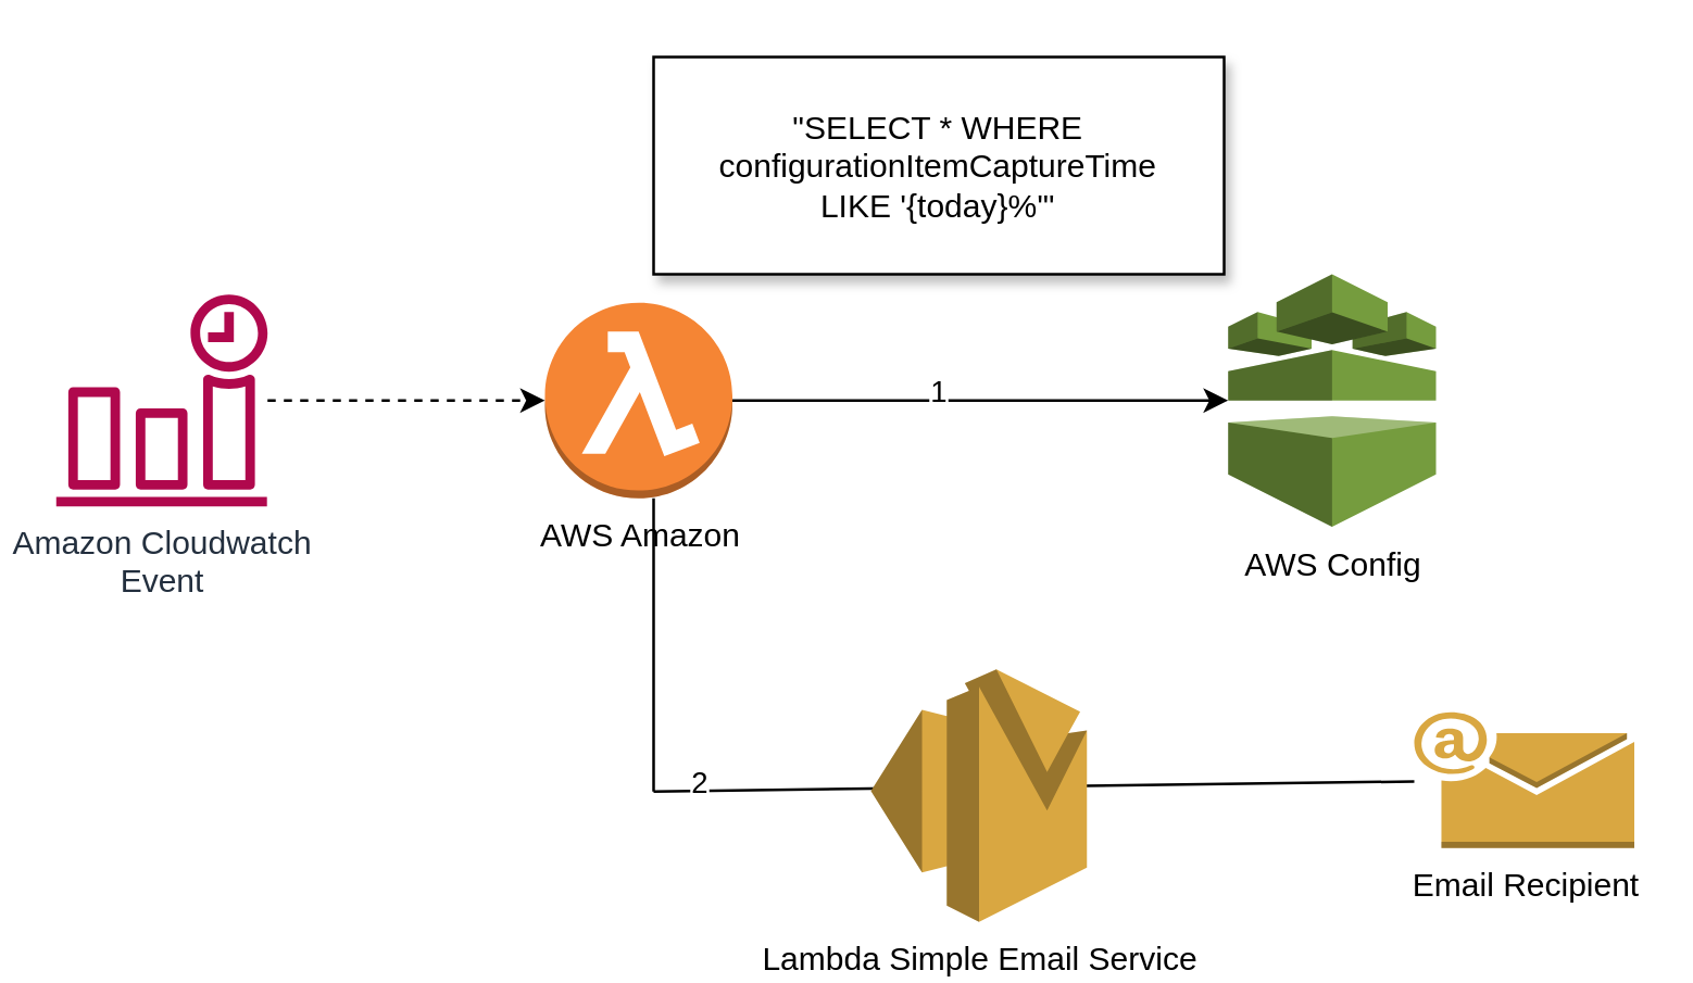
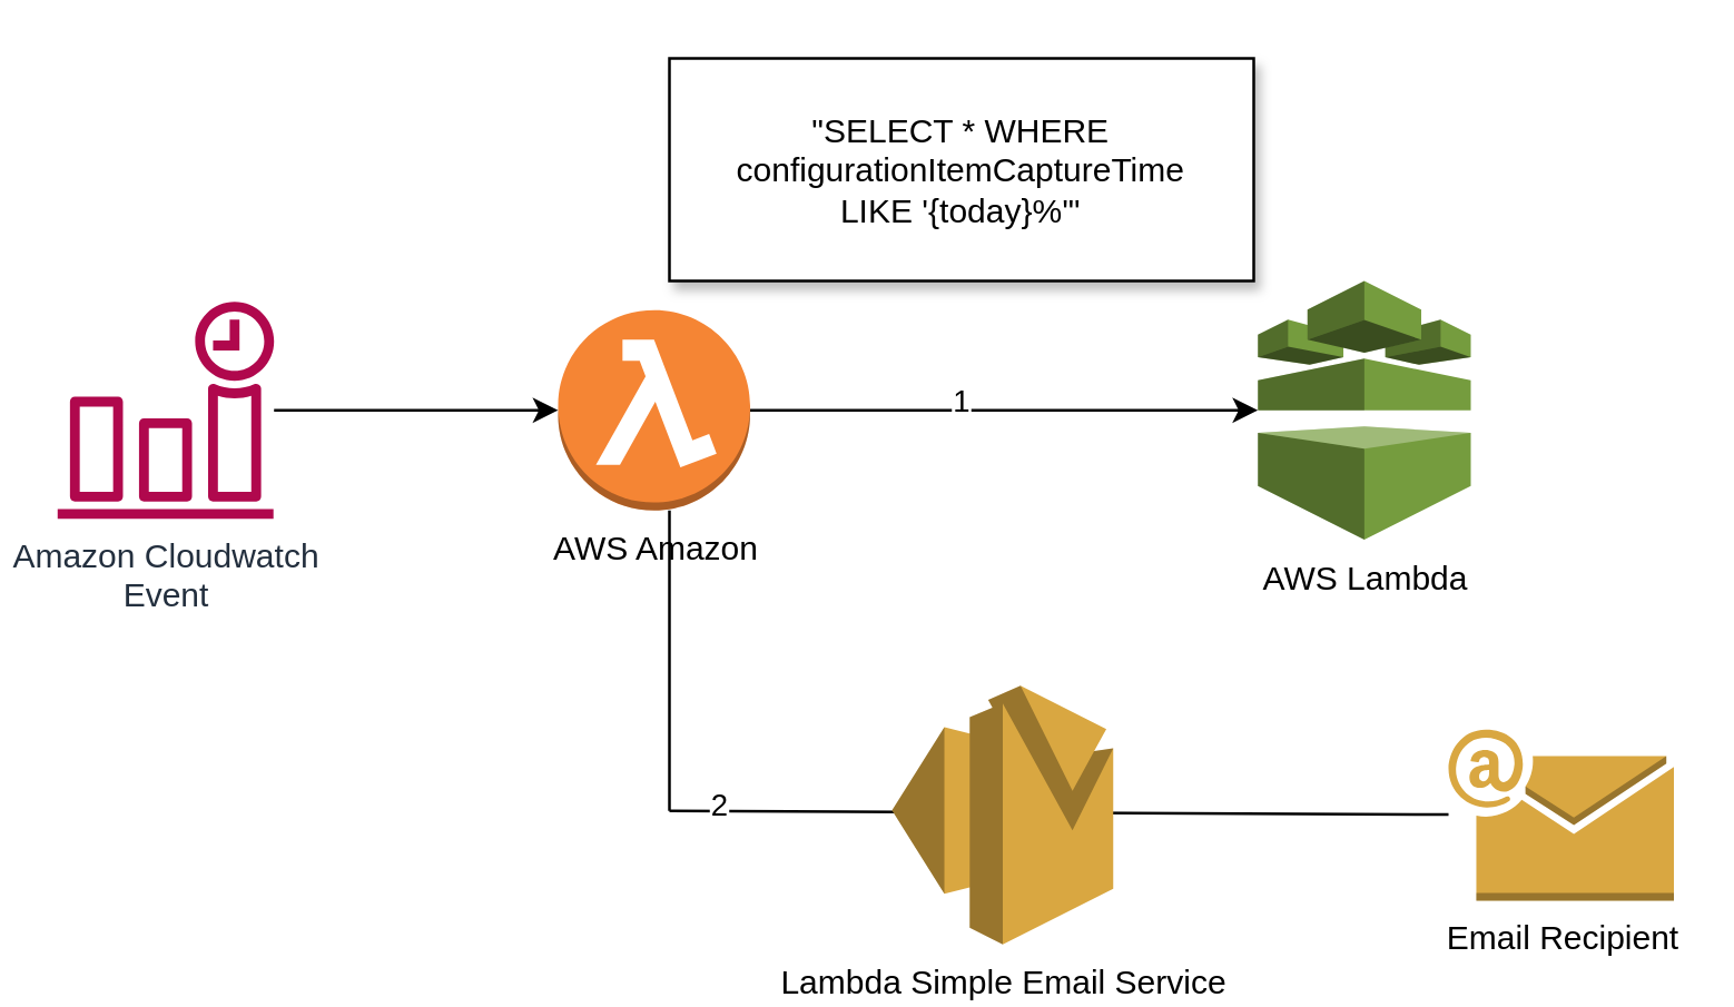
  <mxCell id="0" />
  <mxCell id="1" parent="0" />
  <mxCell id="2" style="edgeStyle=orthogonalEdgeStyle;rounded=0;orthogonalLoop=1;jettySize=auto;html=1;exitX=1;exitY=0.5;exitDx=0;exitDy=0;exitPerimeter=0;entryX=0;entryY=0.5;entryDx=0;entryDy=0;entryPerimeter=0;" edge="1" parent="1" source="4" target="5"><mxGeometry relative="1" as="geometry" /></mxCell>
  <mxCell id="3" value="1" style="edgeLabel;html=1;align=center;verticalAlign=middle;resizable=0;points=[];" vertex="1" connectable="0" parent="2"><mxGeometry x="-0.178" y="4" relative="1" as="geometry"><mxPoint as="offset" /></mxGeometry></mxCell>
  <mxCell id="4" value="AWS Amazon" style="outlineConnect=0;dashed=0;verticalLabelPosition=bottom;verticalAlign=top;align=center;html=1;shape=mxgraph.aws3.lambda_function;fillColor=#F58534;gradientColor=none;" vertex="1" parent="1"><mxGeometry x="200" y="111" width="69" height="72" as="geometry" /></mxCell>
- <mxCell id="5" value="AWS Config" style="outlineConnect=0;dashed=0;verticalLabelPosition=bottom;verticalAlign=top;align=center;html=1;shape=mxgraph.aws3.config;fillColor=#759C3E;gradientColor=none;" vertex="1" parent="1"><mxGeometry x="451.5" y="100.5" width="76.5" height="93" as="geometry" /></mxCell>
- <mxCell id="6" style="edgeStyle=orthogonalEdgeStyle;rounded=0;orthogonalLoop=1;jettySize=auto;html=1;entryX=0;entryY=0.5;entryDx=0;entryDy=0;entryPerimeter=0;dashed=1;" edge="1" parent="1" source="7" target="4"><mxGeometry relative="1" as="geometry" /></mxCell>
+ <mxCell id="5" value="AWS Lambda" style="outlineConnect=0;dashed=0;verticalLabelPosition=bottom;verticalAlign=top;align=center;html=1;shape=mxgraph.aws3.config;fillColor=#759C3E;gradientColor=none;" vertex="1" parent="1"><mxGeometry x="451.5" y="100.5" width="76.5" height="93" as="geometry" /></mxCell>
+ <mxCell id="6" style="edgeStyle=orthogonalEdgeStyle;rounded=0;orthogonalLoop=1;jettySize=auto;html=1;entryX=0;entryY=0.5;entryDx=0;entryDy=0;entryPerimeter=0;" edge="1" parent="1" source="7" target="4"><mxGeometry relative="1" as="geometry" /></mxCell>
  <mxCell id="7" value="Amazon Cloudwatch&lt;br&gt;Event" style="sketch=0;outlineConnect=0;fontColor=#232F3E;gradientColor=none;fillColor=#B0084D;strokeColor=none;dashed=0;verticalLabelPosition=bottom;verticalAlign=top;align=center;html=1;fontSize=12;fontStyle=0;aspect=fixed;pointerEvents=1;shape=mxgraph.aws4.event_time_based;" vertex="1" parent="1"><mxGeometry x="20" y="108" width="78" height="78" as="geometry" /></mxCell>
- <mxCell id="8" value="Email Recipient" style="outlineConnect=0;dashed=0;verticalLabelPosition=bottom;verticalAlign=top;align=center;html=1;shape=mxgraph.aws3.email;fillColor=#D9A741;gradientColor=none;" vertex="1" parent="1"><mxGeometry x="520" y="261.75" width="81" height="50" as="geometry" /></mxCell>
+ <mxCell id="8" value="Email Recipient" style="outlineConnect=0;dashed=0;verticalLabelPosition=bottom;verticalAlign=top;align=center;html=1;shape=mxgraph.aws3.email;fillColor=#D9A741;gradientColor=none;" vertex="1" parent="1"><mxGeometry x="520" y="261.75" width="81" height="61.5" as="geometry" /></mxCell>
  <mxCell id="9" value="" style="endArrow=none;html=1;rounded=0;" edge="1" parent="1"><mxGeometry width="50" height="50" relative="1" as="geometry"><mxPoint x="240" y="291" as="sourcePoint" /><mxPoint x="240" y="183" as="targetPoint" /></mxGeometry></mxCell>
  <mxCell id="10" value="" style="endArrow=none;html=1;rounded=0;" edge="1" parent="1" source="8"><mxGeometry width="50" height="50" relative="1" as="geometry"><mxPoint x="240" y="424" as="sourcePoint" /><mxPoint x="240" y="291" as="targetPoint" /></mxGeometry></mxCell>
  <mxCell id="11" value="2" style="edgeLabel;html=1;align=center;verticalAlign=middle;resizable=0;points=[];" vertex="1" connectable="0" parent="10"><mxGeometry x="0.879" y="-3" relative="1" as="geometry"><mxPoint as="offset" /></mxGeometry></mxCell>
  <mxCell id="12" value="Lambda Simple Email Service" style="outlineConnect=0;dashed=0;verticalLabelPosition=bottom;verticalAlign=top;align=center;html=1;shape=mxgraph.aws3.ses;fillColor=#D9A741;gradientColor=none;fontStyle=0" vertex="1" parent="1"><mxGeometry x="320" y="246" width="79.5" height="93" as="geometry" /></mxCell>
  <mxCell id="13" value="&quot;SELECT * WHERE configurationItemCaptureTime&lt;br&gt;LIKE '{today}%'&quot;" style="rounded=0;whiteSpace=wrap;html=1;shadow=1;" vertex="1" parent="1"><mxGeometry x="240" y="20.5" width="210" height="80" as="geometry" /></mxCell>
